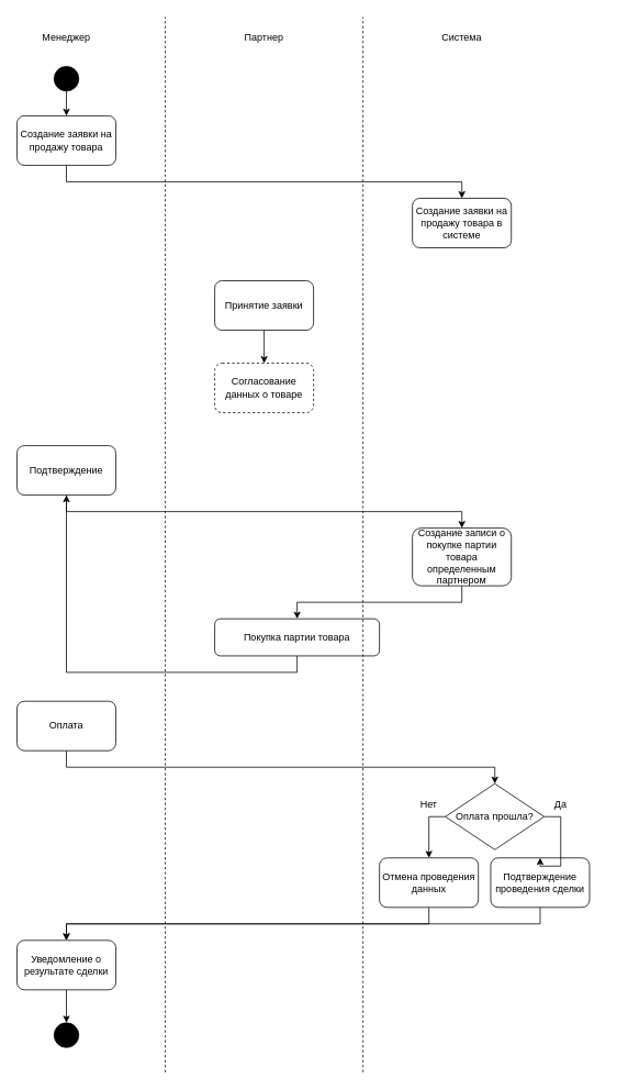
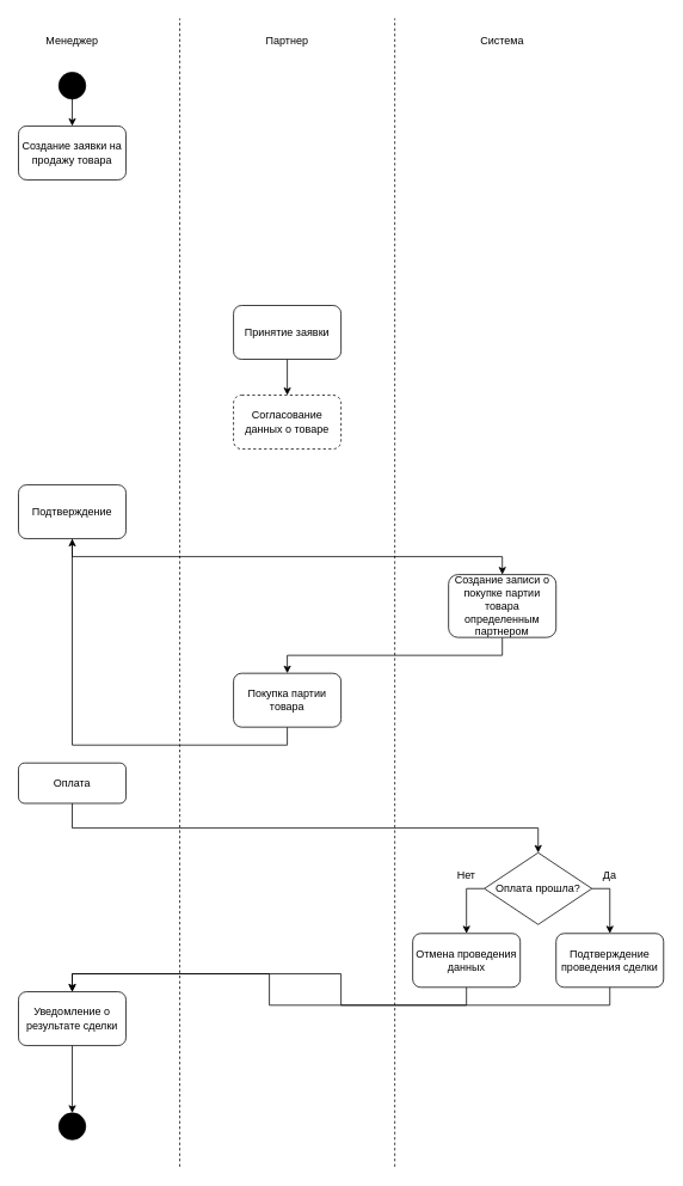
  <mxCell id="0" />
  <mxCell id="1" parent="0" />
  <mxCell id="2" style="edgeStyle=orthogonalEdgeStyle;rounded=0;orthogonalLoop=1;jettySize=auto;html=1;exitX=0.5;exitY=1;exitDx=0;exitDy=0;entryX=0.5;entryY=0;entryDx=0;entryDy=0;" parent="1" source="3" target="8" edge="1"><mxGeometry relative="1" as="geometry" /></mxCell>
  <mxCell id="3" value="" style="ellipse;whiteSpace=wrap;html=1;fillColor=#000000;" parent="1" vertex="1"><mxGeometry x="65" y="80" width="30" height="30" as="geometry" /></mxCell>
  <mxCell id="4" value="Менеджер" style="text;strokeColor=none;align=center;fillColor=none;html=1;verticalAlign=middle;whiteSpace=wrap;rounded=0;" parent="1" vertex="1"><mxGeometry x="50" y="30" width="60" height="30" as="geometry" /></mxCell>
  <mxCell id="5" value="Партнер" style="text;strokeColor=none;align=center;fillColor=none;html=1;verticalAlign=middle;whiteSpace=wrap;rounded=0;" parent="1" vertex="1"><mxGeometry x="290" y="30" width="60" height="30" as="geometry" /></mxCell>
  <mxCell id="6" value="Система" style="text;strokeColor=none;align=center;fillColor=none;html=1;verticalAlign=middle;whiteSpace=wrap;rounded=0;" parent="1" vertex="1"><mxGeometry x="530" y="30" width="60" height="30" as="geometry" /></mxCell>
- <mxCell id="7" style="edgeStyle=orthogonalEdgeStyle;rounded=0;orthogonalLoop=1;jettySize=auto;html=1;exitX=0.5;exitY=1;exitDx=0;exitDy=0;entryX=0.5;entryY=0;entryDx=0;entryDy=0;" parent="1" source="8" target="25" edge="1"><mxGeometry relative="1" as="geometry" /></mxCell>
  <mxCell id="8" value="Создание заявки на продажу товара" style="rounded=1;whiteSpace=wrap;html=1;" parent="1" vertex="1"><mxGeometry x="20" y="140" width="120" height="60" as="geometry" /></mxCell>
  <mxCell id="9" value="Согласование данных о товаре" style="rounded=1;whiteSpace=wrap;html=1;dashed=1;" parent="1" vertex="1"><mxGeometry x="260" y="440" width="120" height="60" as="geometry" /></mxCell>
  <mxCell id="10" style="edgeStyle=orthogonalEdgeStyle;rounded=0;orthogonalLoop=1;jettySize=auto;html=1;exitX=0.5;exitY=1;exitDx=0;exitDy=0;entryX=0.5;entryY=0;entryDx=0;entryDy=0;" parent="1" source="11" target="9" edge="1"><mxGeometry relative="1" as="geometry" /></mxCell>
  <mxCell id="11" value="Принятие заявки" style="rounded=1;whiteSpace=wrap;html=1;" parent="1" vertex="1"><mxGeometry x="260" y="340" width="120" height="60" as="geometry" /></mxCell>
  <mxCell id="12" style="edgeStyle=orthogonalEdgeStyle;rounded=0;orthogonalLoop=1;jettySize=auto;html=1;exitX=0.5;exitY=1;exitDx=0;exitDy=0;entryX=0.5;entryY=0;entryDx=0;entryDy=0;" parent="1" source="13" target="17" edge="1"><mxGeometry relative="1" as="geometry" /></mxCell>
  <mxCell id="13" value="Создание записи о покупке партии товара определенным партнером" style="rounded=1;whiteSpace=wrap;html=1;" parent="1" vertex="1"><mxGeometry x="500" y="640" width="120" height="70" as="geometry" /></mxCell>
  <mxCell id="14" style="edgeStyle=orthogonalEdgeStyle;rounded=0;orthogonalLoop=1;jettySize=auto;html=1;exitX=0.5;exitY=1;exitDx=0;exitDy=0;entryX=0.5;entryY=0;entryDx=0;entryDy=0;" parent="1" source="15" target="13" edge="1"><mxGeometry relative="1" as="geometry" /></mxCell>
  <mxCell id="15" value="Подтверждение" style="rounded=1;whiteSpace=wrap;html=1;" parent="1" vertex="1"><mxGeometry x="20" y="540" width="120" height="60" as="geometry" /></mxCell>
  <mxCell id="16" style="edgeStyle=orthogonalEdgeStyle;rounded=0;orthogonalLoop=1;jettySize=auto;html=1;exitX=0.5;exitY=1;exitDx=0;exitDy=0;" parent="1" source="17" target="15" edge="1"><mxGeometry relative="1" as="geometry" /></mxCell>
- <mxCell id="17" value="Покупка партии товара" style="rounded=1;whiteSpace=wrap;html=1;" parent="1" vertex="1"><mxGeometry x="260" y="750" width="200" height="45" as="geometry" /></mxCell>
+ <mxCell id="17" value="Покупка партии товара" style="rounded=1;whiteSpace=wrap;html=1;" parent="1" vertex="1"><mxGeometry x="260" y="750" width="120" height="60" as="geometry" /></mxCell>
  <mxCell id="18" style="edgeStyle=orthogonalEdgeStyle;rounded=0;orthogonalLoop=1;jettySize=auto;html=1;exitX=0.5;exitY=1;exitDx=0;exitDy=0;entryX=0.5;entryY=0;entryDx=0;entryDy=0;" parent="1" source="19" target="28" edge="1"><mxGeometry relative="1" as="geometry"><mxPoint x="570" y="890" as="targetPoint" /></mxGeometry></mxCell>
- <mxCell id="19" value="Оплата" style="rounded=1;whiteSpace=wrap;html=1;" parent="1" vertex="1"><mxGeometry x="20" y="850" width="120" height="60" as="geometry" /></mxCell>
+ <mxCell id="19" value="Оплата" style="rounded=1;whiteSpace=wrap;html=1;" parent="1" vertex="1"><mxGeometry x="20" y="850" width="120" height="45" as="geometry" /></mxCell>
  <mxCell id="20" style="edgeStyle=orthogonalEdgeStyle;rounded=0;orthogonalLoop=1;jettySize=auto;html=1;exitX=0.5;exitY=1;exitDx=0;exitDy=0;entryX=0.5;entryY=0;entryDx=0;entryDy=0;" parent="1" source="21" target="34" edge="1"><mxGeometry relative="1" as="geometry" /></mxCell>
- <mxCell id="21" value="Подтверждение проведения сделки" style="rounded=1;whiteSpace=wrap;html=1;" parent="1" vertex="1"><mxGeometry x="595" y="1040" width="120" height="60" as="geometry" /></mxCell>
+ <mxCell id="21" value="Подтверждение проведения сделки" style="rounded=1;whiteSpace=wrap;html=1;" parent="1" vertex="1"><mxGeometry x="620" y="1040" width="120" height="60" as="geometry" /></mxCell>
  <mxCell id="22" value="" style="ellipse;whiteSpace=wrap;html=1;fillColor=#000000;" parent="1" vertex="1"><mxGeometry x="65" y="1240" width="30" height="30" as="geometry" /></mxCell>
  <mxCell id="23" value="" style="endArrow=none;html=1;rounded=0;dashed=1;" parent="1" edge="1"><mxGeometry width="50" height="50" relative="1" as="geometry"><mxPoint x="200" y="1300" as="sourcePoint" /><mxPoint x="200" y="20" as="targetPoint" /></mxGeometry></mxCell>
  <mxCell id="24" value="" style="endArrow=none;html=1;rounded=0;dashed=1;" parent="1" edge="1"><mxGeometry width="50" height="50" relative="1" as="geometry"><mxPoint x="440" y="1300" as="sourcePoint" /><mxPoint x="440" y="20" as="targetPoint" /></mxGeometry></mxCell>
- <mxCell id="25" value="Создание заявки на продажу товара в системе" style="rounded=1;whiteSpace=wrap;html=1;" parent="1" vertex="1"><mxGeometry x="500" y="240" width="120" height="60" as="geometry" /></mxCell>
  <mxCell id="26" style="edgeStyle=orthogonalEdgeStyle;rounded=0;orthogonalLoop=1;jettySize=auto;html=1;exitX=1;exitY=0.5;exitDx=0;exitDy=0;entryX=0.5;entryY=0;entryDx=0;entryDy=0;" parent="1" source="28" target="21" edge="1"><mxGeometry relative="1" as="geometry"><mxPoint x="720" y="1040" as="targetPoint" /></mxGeometry></mxCell>
  <mxCell id="27" style="edgeStyle=orthogonalEdgeStyle;rounded=0;orthogonalLoop=1;jettySize=auto;html=1;exitX=0;exitY=0.5;exitDx=0;exitDy=0;entryX=0.5;entryY=0;entryDx=0;entryDy=0;" parent="1" source="28" target="32" edge="1"><mxGeometry relative="1" as="geometry" /></mxCell>
  <mxCell id="28" value="Оплата прошла?" style="rhombus;whiteSpace=wrap;html=1;" parent="1" vertex="1"><mxGeometry x="540" y="950" width="120" height="80" as="geometry" /></mxCell>
  <mxCell id="29" value="Да" style="text;strokeColor=none;align=center;fillColor=none;html=1;verticalAlign=middle;whiteSpace=wrap;rounded=0;" parent="1" vertex="1"><mxGeometry x="650" y="960" width="60" height="30" as="geometry" /></mxCell>
  <mxCell id="30" value="Нет" style="text;strokeColor=none;align=center;fillColor=none;html=1;verticalAlign=middle;whiteSpace=wrap;rounded=0;" parent="1" vertex="1"><mxGeometry x="490" y="960" width="60" height="30" as="geometry" /></mxCell>
  <mxCell id="31" style="edgeStyle=orthogonalEdgeStyle;rounded=0;orthogonalLoop=1;jettySize=auto;html=1;exitX=0.5;exitY=1;exitDx=0;exitDy=0;entryX=0.5;entryY=0;entryDx=0;entryDy=0;" parent="1" source="32" target="34" edge="1"><mxGeometry relative="1" as="geometry" /></mxCell>
  <mxCell id="32" value="Отмена проведения данных" style="rounded=1;whiteSpace=wrap;html=1;" parent="1" vertex="1"><mxGeometry x="460" y="1040" width="120" height="60" as="geometry" /></mxCell>
  <mxCell id="33" style="edgeStyle=orthogonalEdgeStyle;rounded=0;orthogonalLoop=1;jettySize=auto;html=1;exitX=0.5;exitY=1;exitDx=0;exitDy=0;entryX=0.5;entryY=0;entryDx=0;entryDy=0;" parent="1" source="34" target="22" edge="1"><mxGeometry relative="1" as="geometry" /></mxCell>
- <mxCell id="34" value="Уведомление о результате сделки" style="rounded=1;whiteSpace=wrap;html=1;" parent="1" vertex="1"><mxGeometry x="20" y="1140" width="120" height="60" as="geometry" /></mxCell>
+ <mxCell id="34" value="Уведомление о результате сделки" style="rounded=1;whiteSpace=wrap;html=1;" parent="1" vertex="1"><mxGeometry x="20" y="1105" width="120" height="60" as="geometry" /></mxCell>
